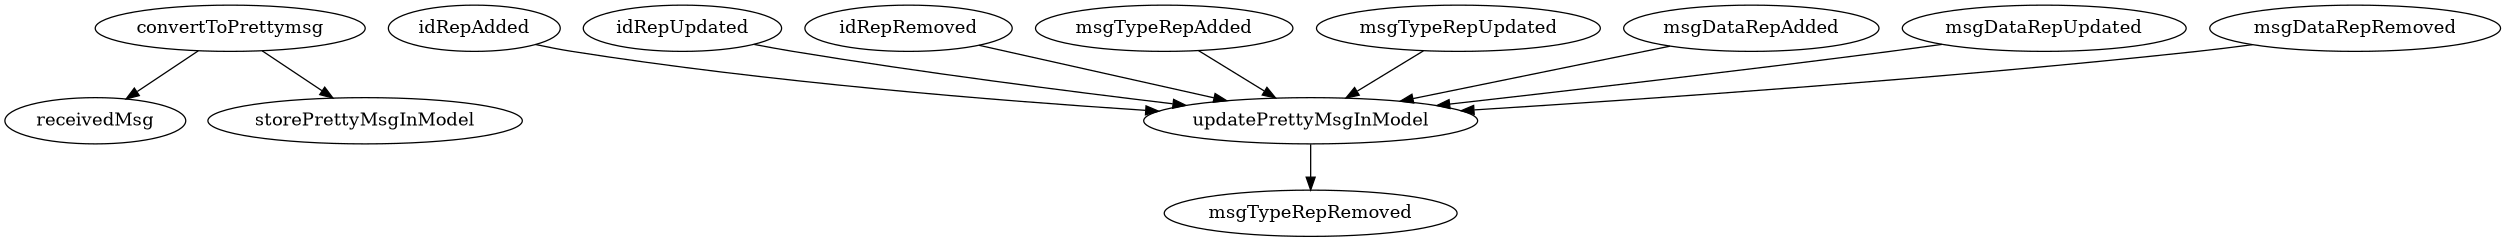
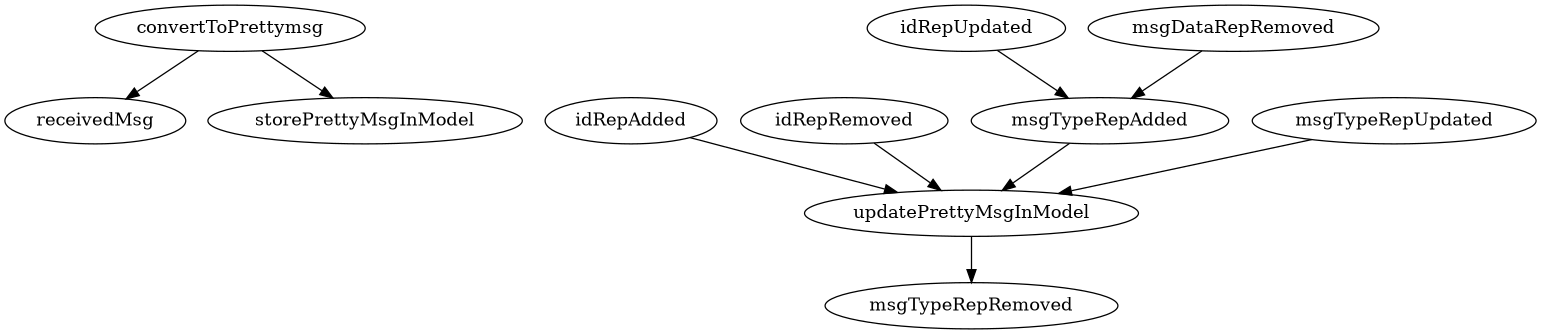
  digraph {
    convertToPrettymsg
    receivedMsg
    storePrettyMsgInModel
    idRepAdded
    updatePrettyMsgInModel
    msgTypeRepRemoved
    idRepUpdated
    idRepRemoved
    msgTypeRepAdded
    msgTypeRepUpdated
-   msgDataRepAdded
-   msgDataRepUpdated
    msgDataRepRemoved
    convertToPrettymsg -> receivedMsg
    convertToPrettymsg -> storePrettyMsgInModel
    idRepAdded -> updatePrettyMsgInModel
    updatePrettyMsgInModel -> msgTypeRepRemoved
-   idRepUpdated -> updatePrettyMsgInModel
+   idRepUpdated -> msgTypeRepAdded
    idRepRemoved -> updatePrettyMsgInModel
    msgTypeRepAdded -> updatePrettyMsgInModel
    msgTypeRepUpdated -> updatePrettyMsgInModel
-   msgDataRepAdded -> updatePrettyMsgInModel
-   msgDataRepUpdated -> updatePrettyMsgInModel
-   msgDataRepRemoved -> updatePrettyMsgInModel
+   msgDataRepRemoved -> msgTypeRepAdded
  }
